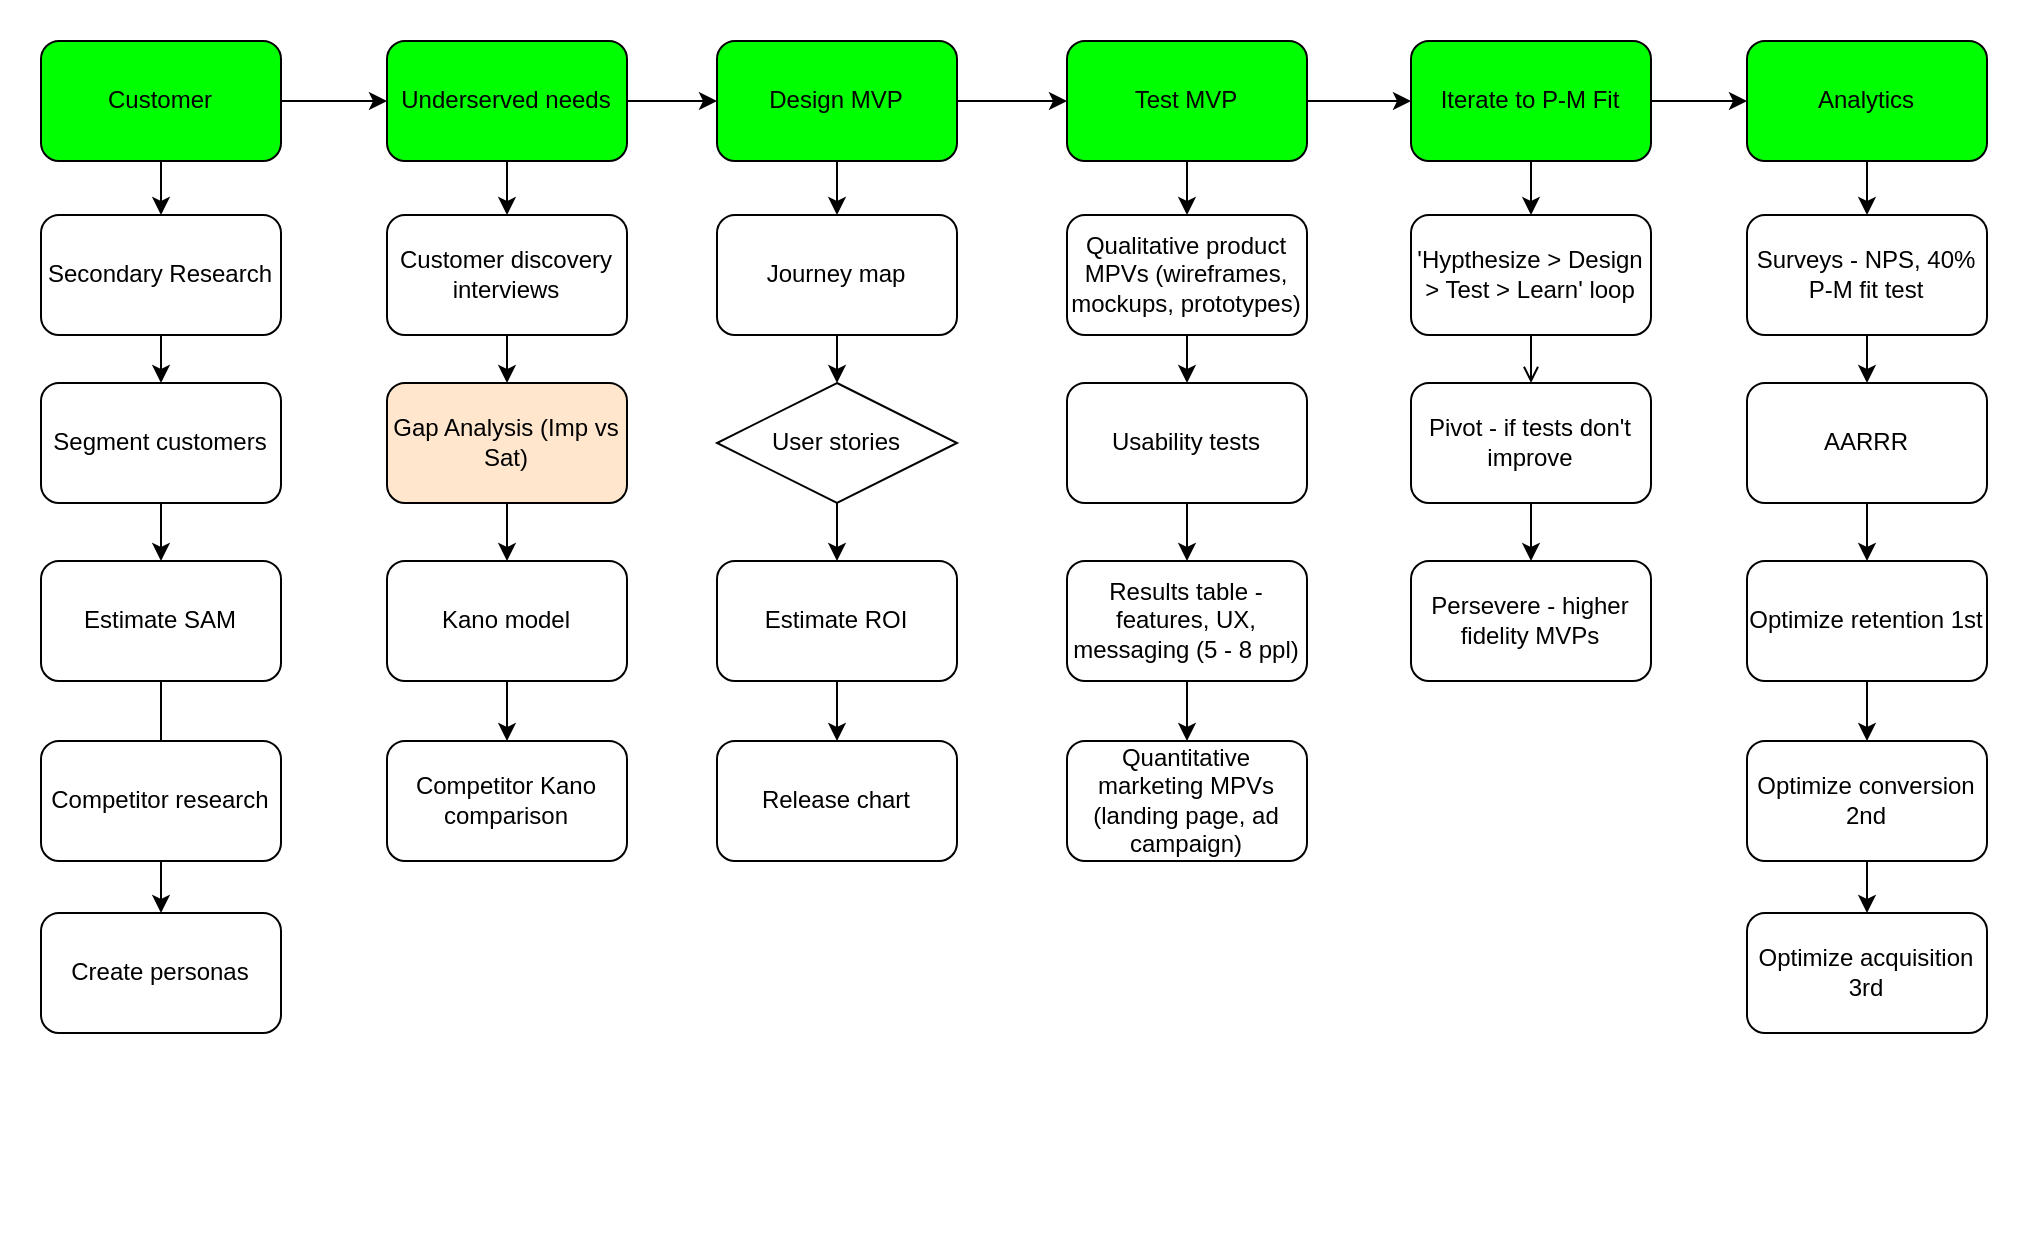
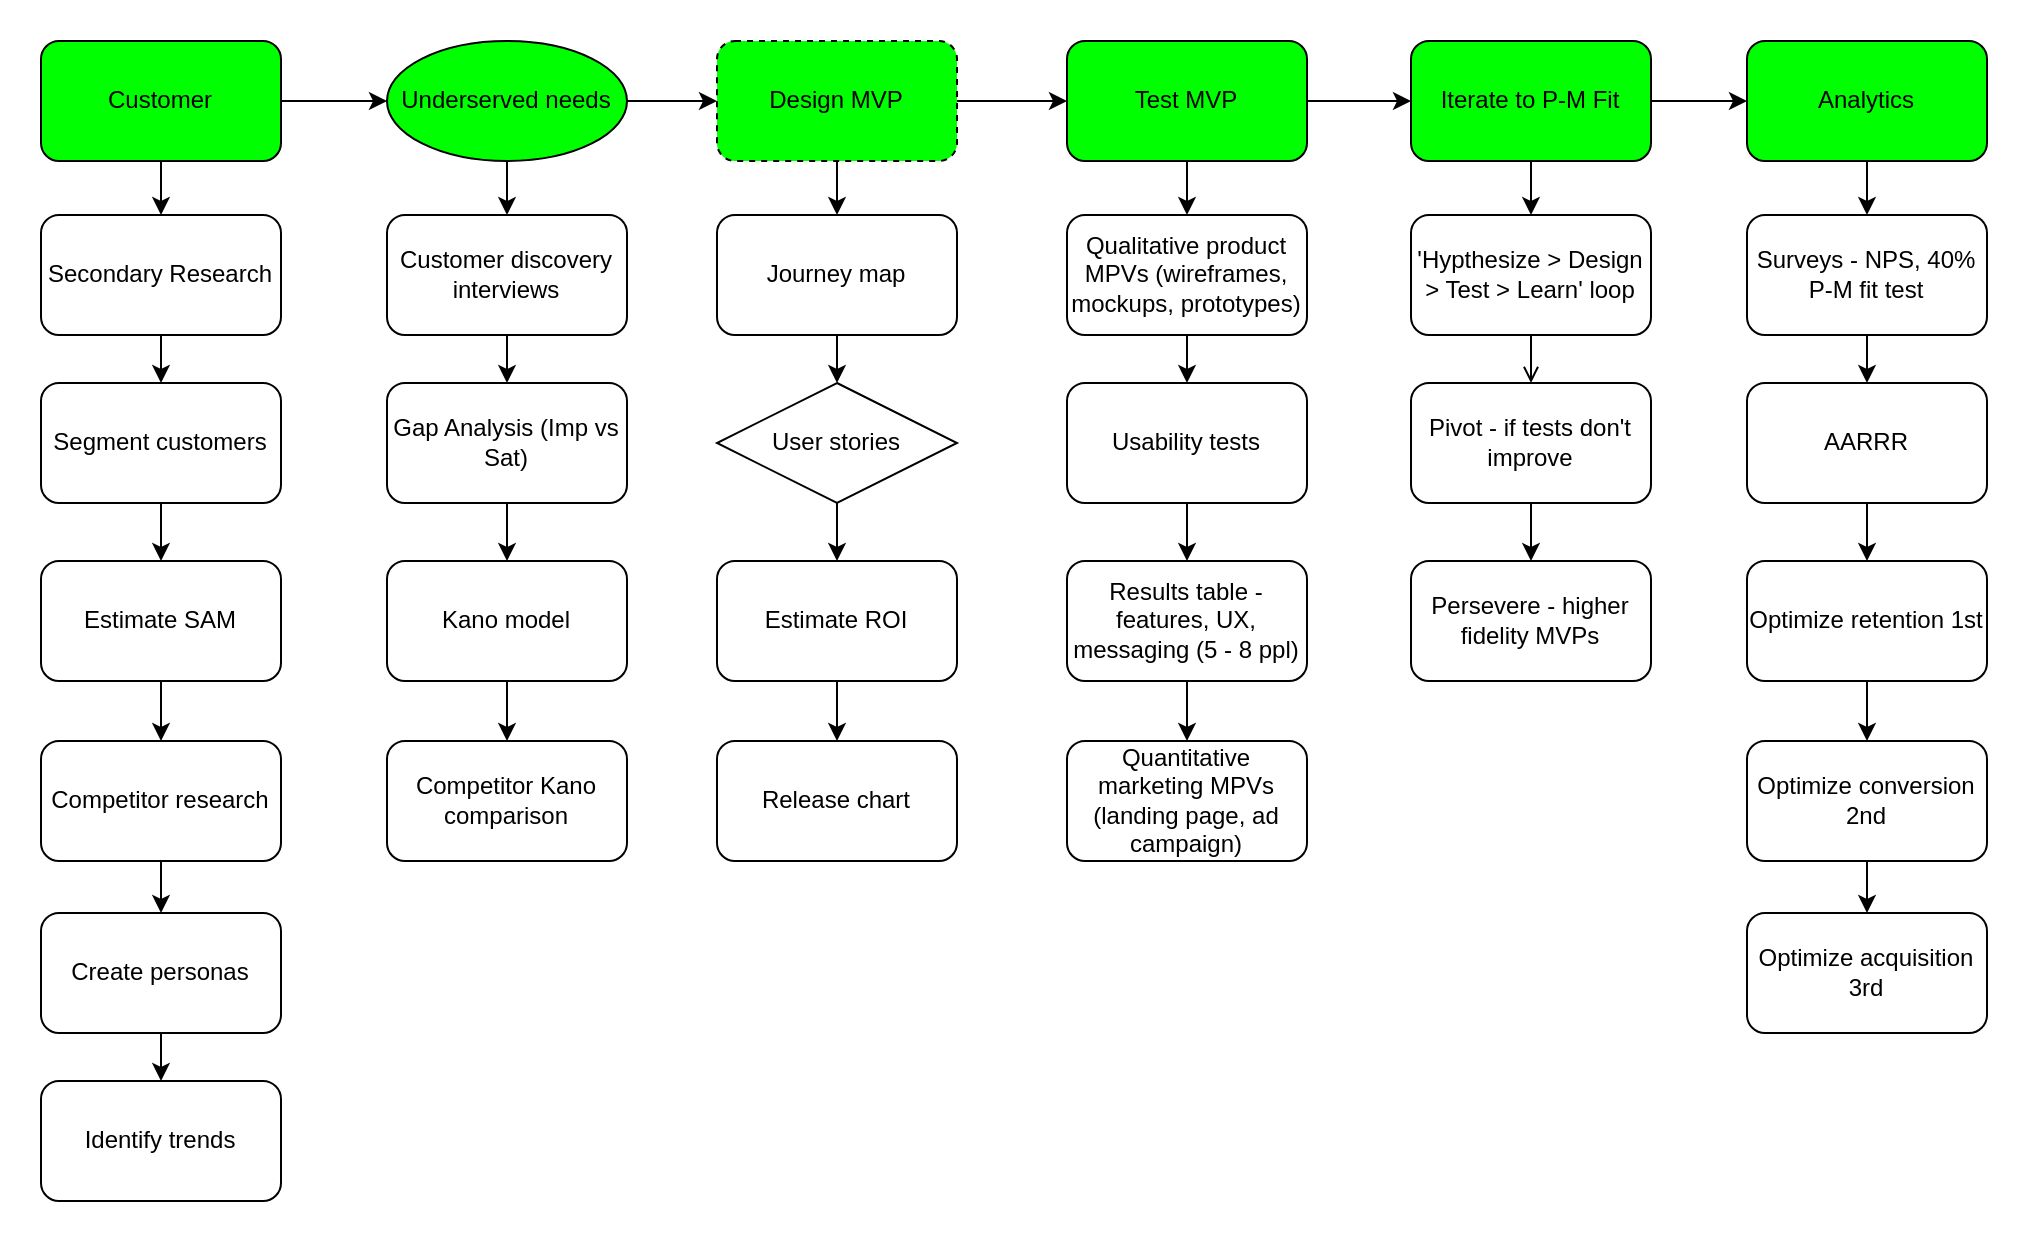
  <mxCell id="0" />
  <mxCell id="1" parent="0" />
  <mxCell id="2" value="" style="edgeStyle=orthogonalEdgeStyle;rounded=0;orthogonalLoop=1;jettySize=auto;html=1;" parent="1" source="4" target="18" edge="1"><mxGeometry relative="1" as="geometry" /></mxCell>
  <mxCell id="3" value="" style="edgeStyle=orthogonalEdgeStyle;rounded=0;orthogonalLoop=1;jettySize=auto;html=1;" parent="1" source="4" target="6" edge="1"><mxGeometry relative="1" as="geometry" /></mxCell>
  <mxCell id="4" value="Customer" style="rounded=1;whiteSpace=wrap;html=1;fillColor=#00FF00;" parent="1" vertex="1"><mxGeometry x="20" y="20" width="120" height="60" as="geometry" /></mxCell>
  <mxCell id="5" value="" style="edgeStyle=orthogonalEdgeStyle;rounded=0;orthogonalLoop=1;jettySize=auto;html=1;" parent="1" source="6" target="8" edge="1"><mxGeometry relative="1" as="geometry" /></mxCell>
  <mxCell id="6" value="Secondary Research" style="rounded=1;whiteSpace=wrap;html=1;" parent="1" vertex="1"><mxGeometry x="20" y="107" width="120" height="60" as="geometry" /></mxCell>
  <mxCell id="7" value="" style="edgeStyle=orthogonalEdgeStyle;rounded=0;orthogonalLoop=1;jettySize=auto;html=1;" parent="1" source="8" target="10" edge="1"><mxGeometry relative="1" as="geometry" /></mxCell>
  <mxCell id="8" value="Segment customers" style="rounded=1;whiteSpace=wrap;html=1;" parent="1" vertex="1"><mxGeometry x="20" y="191" width="120" height="60" as="geometry" /></mxCell>
- <mxCell id="9" value="" style="edgeStyle=orthogonalEdgeStyle;rounded=0;orthogonalLoop=1;jettySize=auto;html=1;endArrow=none;" parent="1" source="10" target="12" edge="1"><mxGeometry relative="1" as="geometry" /></mxCell>
+ <mxCell id="9" value="" style="edgeStyle=orthogonalEdgeStyle;rounded=0;orthogonalLoop=1;jettySize=auto;html=1;" parent="1" source="10" target="12" edge="1"><mxGeometry relative="1" as="geometry" /></mxCell>
  <mxCell id="10" value="Estimate SAM" style="rounded=1;whiteSpace=wrap;html=1;" parent="1" vertex="1"><mxGeometry x="20" y="280" width="120" height="60" as="geometry" /></mxCell>
  <mxCell id="11" value="" style="edgeStyle=orthogonalEdgeStyle;rounded=0;orthogonalLoop=1;jettySize=auto;html=1;" parent="1" source="12" target="14" edge="1"><mxGeometry relative="1" as="geometry" /></mxCell>
  <mxCell id="12" value="Competitor research" style="rounded=1;whiteSpace=wrap;html=1;" parent="1" vertex="1"><mxGeometry x="20" y="370" width="120" height="60" as="geometry" /></mxCell>
+ <mxCell id="13" value="" style="edgeStyle=orthogonalEdgeStyle;rounded=0;orthogonalLoop=1;jettySize=auto;html=1;" parent="1" source="14" target="15" edge="1"><mxGeometry relative="1" as="geometry" /></mxCell>
  <mxCell id="14" value="Create personas" style="rounded=1;whiteSpace=wrap;html=1;" parent="1" vertex="1"><mxGeometry x="20" y="456" width="120" height="60" as="geometry" /></mxCell>
+ <mxCell id="15" value="Identify trends" style="rounded=1;whiteSpace=wrap;html=1;" parent="1" vertex="1"><mxGeometry x="20" y="540" width="120" height="60" as="geometry" /></mxCell>
  <mxCell id="16" value="" style="edgeStyle=orthogonalEdgeStyle;rounded=0;orthogonalLoop=1;jettySize=auto;html=1;" parent="1" source="18" target="28" edge="1"><mxGeometry relative="1" as="geometry" /></mxCell>
  <mxCell id="17" value="" style="edgeStyle=orthogonalEdgeStyle;rounded=0;orthogonalLoop=1;jettySize=auto;html=1;" parent="1" source="18" target="20" edge="1"><mxGeometry relative="1" as="geometry" /></mxCell>
- <mxCell id="18" value="Underserved needs" style="rounded=1;whiteSpace=wrap;html=1;fillColor=#00FF00;" parent="1" vertex="1"><mxGeometry x="193" y="20" width="120" height="60" as="geometry" /></mxCell>
+ <mxCell id="18" value="Underserved needs" style="ellipse;whiteSpace=wrap;html=1;fillColor=#00FF00;" parent="1" vertex="1"><mxGeometry x="193" y="20" width="120" height="60" as="geometry" /></mxCell>
  <mxCell id="19" value="" style="edgeStyle=orthogonalEdgeStyle;rounded=0;orthogonalLoop=1;jettySize=auto;html=1;" parent="1" source="20" target="22" edge="1"><mxGeometry relative="1" as="geometry" /></mxCell>
  <mxCell id="20" value="Customer discovery interviews" style="rounded=1;whiteSpace=wrap;html=1;fillColor=#FFFFFF;" parent="1" vertex="1"><mxGeometry x="193" y="107" width="120" height="60" as="geometry" /></mxCell>
  <mxCell id="21" value="" style="edgeStyle=orthogonalEdgeStyle;rounded=0;orthogonalLoop=1;jettySize=auto;html=1;" parent="1" source="22" target="24" edge="1"><mxGeometry relative="1" as="geometry" /></mxCell>
- <mxCell id="22" value="Gap Analysis (Imp vs Sat)" style="rounded=1;whiteSpace=wrap;html=1;fillColor=#ffe6cc;" parent="1" vertex="1"><mxGeometry x="193" y="191" width="120" height="60" as="geometry" /></mxCell>
+ <mxCell id="22" value="Gap Analysis (Imp vs Sat)" style="rounded=1;whiteSpace=wrap;html=1;fillColor=#FFFFFF;" parent="1" vertex="1"><mxGeometry x="193" y="191" width="120" height="60" as="geometry" /></mxCell>
  <mxCell id="23" value="" style="edgeStyle=orthogonalEdgeStyle;rounded=0;orthogonalLoop=1;jettySize=auto;html=1;" parent="1" source="24" target="25" edge="1"><mxGeometry relative="1" as="geometry" /></mxCell>
  <mxCell id="24" value="Kano model" style="rounded=1;whiteSpace=wrap;html=1;fillColor=#FFFFFF;" parent="1" vertex="1"><mxGeometry x="193" y="280" width="120" height="60" as="geometry" /></mxCell>
  <mxCell id="25" value="Competitor Kano comparison" style="rounded=1;whiteSpace=wrap;html=1;fillColor=#FFFFFF;" parent="1" vertex="1"><mxGeometry x="193" y="370" width="120" height="60" as="geometry" /></mxCell>
  <mxCell id="26" value="" style="edgeStyle=orthogonalEdgeStyle;rounded=0;orthogonalLoop=1;jettySize=auto;html=1;" parent="1" source="28" target="38" edge="1"><mxGeometry relative="1" as="geometry" /></mxCell>
  <mxCell id="27" value="" style="edgeStyle=orthogonalEdgeStyle;rounded=0;orthogonalLoop=1;jettySize=auto;html=1;" parent="1" source="28" target="30" edge="1"><mxGeometry relative="1" as="geometry" /></mxCell>
- <mxCell id="28" value="Design MVP" style="rounded=1;whiteSpace=wrap;html=1;fillColor=#00FF00;" parent="1" vertex="1"><mxGeometry x="358" y="20" width="120" height="60" as="geometry" /></mxCell>
+ <mxCell id="28" value="Design MVP" style="rounded=1;whiteSpace=wrap;html=1;fillColor=#00FF00;dashed=1;" parent="1" vertex="1"><mxGeometry x="358" y="20" width="120" height="60" as="geometry" /></mxCell>
  <mxCell id="29" value="" style="edgeStyle=orthogonalEdgeStyle;rounded=0;orthogonalLoop=1;jettySize=auto;html=1;" parent="1" source="30" target="32" edge="1"><mxGeometry relative="1" as="geometry" /></mxCell>
  <mxCell id="30" value="Journey map" style="rounded=1;whiteSpace=wrap;html=1;fillColor=#FFFFFF;" parent="1" vertex="1"><mxGeometry x="358" y="107" width="120" height="60" as="geometry" /></mxCell>
  <mxCell id="31" value="" style="edgeStyle=orthogonalEdgeStyle;rounded=0;orthogonalLoop=1;jettySize=auto;html=1;" parent="1" source="32" target="34" edge="1"><mxGeometry relative="1" as="geometry" /></mxCell>
  <mxCell id="32" value="User stories" style="rhombus;whiteSpace=wrap;html=1;fillColor=#FFFFFF;" parent="1" vertex="1"><mxGeometry x="358" y="191" width="120" height="60" as="geometry" /></mxCell>
  <mxCell id="33" value="" style="edgeStyle=orthogonalEdgeStyle;rounded=0;orthogonalLoop=1;jettySize=auto;html=1;" parent="1" source="34" target="35" edge="1"><mxGeometry relative="1" as="geometry" /></mxCell>
  <mxCell id="34" value="Estimate ROI" style="rounded=1;whiteSpace=wrap;html=1;fillColor=#FFFFFF;" parent="1" vertex="1"><mxGeometry x="358" y="280" width="120" height="60" as="geometry" /></mxCell>
  <mxCell id="35" value="Release chart" style="rounded=1;whiteSpace=wrap;html=1;fillColor=#FFFFFF;" parent="1" vertex="1"><mxGeometry x="358" y="370" width="120" height="60" as="geometry" /></mxCell>
  <mxCell id="36" value="" style="edgeStyle=orthogonalEdgeStyle;rounded=0;orthogonalLoop=1;jettySize=auto;html=1;" parent="1" source="38" target="48" edge="1"><mxGeometry relative="1" as="geometry" /></mxCell>
  <mxCell id="37" value="" style="edgeStyle=orthogonalEdgeStyle;rounded=0;orthogonalLoop=1;jettySize=auto;html=1;" parent="1" source="38" target="40" edge="1"><mxGeometry relative="1" as="geometry" /></mxCell>
  <mxCell id="38" value="Test MVP" style="rounded=1;whiteSpace=wrap;html=1;fillColor=#00FF00;" parent="1" vertex="1"><mxGeometry x="533" y="20" width="120" height="60" as="geometry" /></mxCell>
  <mxCell id="39" value="" style="edgeStyle=orthogonalEdgeStyle;rounded=0;orthogonalLoop=1;jettySize=auto;html=1;" parent="1" source="40" target="42" edge="1"><mxGeometry relative="1" as="geometry" /></mxCell>
  <mxCell id="40" value="Qualitative product MPVs (wireframes, mockups, prototypes)" style="rounded=1;whiteSpace=wrap;html=1;fillColor=#FFFFFF;" parent="1" vertex="1"><mxGeometry x="533" y="107" width="120" height="60" as="geometry" /></mxCell>
  <mxCell id="41" value="" style="edgeStyle=orthogonalEdgeStyle;rounded=0;orthogonalLoop=1;jettySize=auto;html=1;" parent="1" source="42" target="44" edge="1"><mxGeometry relative="1" as="geometry" /></mxCell>
  <mxCell id="42" value="Usability tests" style="rounded=1;whiteSpace=wrap;html=1;fillColor=#FFFFFF;" parent="1" vertex="1"><mxGeometry x="533" y="191" width="120" height="60" as="geometry" /></mxCell>
  <mxCell id="43" value="" style="edgeStyle=orthogonalEdgeStyle;rounded=0;orthogonalLoop=1;jettySize=auto;html=1;" parent="1" source="44" target="45" edge="1"><mxGeometry relative="1" as="geometry" /></mxCell>
  <mxCell id="44" value="Results table - features, UX, messaging (5 - 8 ppl)" style="rounded=1;whiteSpace=wrap;html=1;fillColor=#FFFFFF;" parent="1" vertex="1"><mxGeometry x="533" y="280" width="120" height="60" as="geometry" /></mxCell>
  <mxCell id="45" value="Quantitative marketing MPVs (landing page, ad campaign)" style="rounded=1;whiteSpace=wrap;html=1;fillColor=#FFFFFF;" parent="1" vertex="1"><mxGeometry x="533" y="370" width="120" height="60" as="geometry" /></mxCell>
  <mxCell id="46" value="" style="edgeStyle=orthogonalEdgeStyle;rounded=0;orthogonalLoop=1;jettySize=auto;html=1;" parent="1" source="48" target="55" edge="1"><mxGeometry relative="1" as="geometry" /></mxCell>
  <mxCell id="47" value="" style="edgeStyle=orthogonalEdgeStyle;rounded=0;orthogonalLoop=1;jettySize=auto;html=1;" parent="1" source="48" target="50" edge="1"><mxGeometry relative="1" as="geometry" /></mxCell>
  <mxCell id="48" value="Iterate to P-M Fit" style="rounded=1;whiteSpace=wrap;html=1;fillColor=#00FF00;" parent="1" vertex="1"><mxGeometry x="705" y="20" width="120" height="60" as="geometry" /></mxCell>
  <mxCell id="49" value="" style="edgeStyle=orthogonalEdgeStyle;rounded=0;orthogonalLoop=1;jettySize=auto;html=1;endArrow=open;" parent="1" source="50" target="52" edge="1"><mxGeometry relative="1" as="geometry" /></mxCell>
  <mxCell id="50" value="'Hypthesize &amp;gt; Design &amp;gt; Test &amp;gt; Learn' loop" style="rounded=1;whiteSpace=wrap;html=1;fillColor=#FFFFFF;" parent="1" vertex="1"><mxGeometry x="705" y="107" width="120" height="60" as="geometry" /></mxCell>
  <mxCell id="51" value="" style="edgeStyle=orthogonalEdgeStyle;rounded=0;orthogonalLoop=1;jettySize=auto;html=1;" parent="1" source="52" target="53" edge="1"><mxGeometry relative="1" as="geometry" /></mxCell>
  <mxCell id="52" value="Pivot - if tests don't improve" style="rounded=1;whiteSpace=wrap;html=1;fillColor=#FFFFFF;" parent="1" vertex="1"><mxGeometry x="705" y="191" width="120" height="60" as="geometry" /></mxCell>
  <mxCell id="53" value="Persevere - higher fidelity MVPs" style="rounded=1;whiteSpace=wrap;html=1;fillColor=#FFFFFF;" parent="1" vertex="1"><mxGeometry x="705" y="280" width="120" height="60" as="geometry" /></mxCell>
  <mxCell id="54" value="" style="edgeStyle=orthogonalEdgeStyle;rounded=0;orthogonalLoop=1;jettySize=auto;html=1;" parent="1" source="55" target="57" edge="1"><mxGeometry relative="1" as="geometry" /></mxCell>
  <mxCell id="55" value="Analytics" style="rounded=1;whiteSpace=wrap;html=1;fillColor=#00FF00;" parent="1" vertex="1"><mxGeometry x="873" y="20" width="120" height="60" as="geometry" /></mxCell>
  <mxCell id="56" value="" style="edgeStyle=orthogonalEdgeStyle;rounded=0;orthogonalLoop=1;jettySize=auto;html=1;" parent="1" source="57" target="59" edge="1"><mxGeometry relative="1" as="geometry" /></mxCell>
  <mxCell id="57" value="Surveys - NPS, 40% P-M fit test" style="rounded=1;whiteSpace=wrap;html=1;fillColor=#FFFFFF;" parent="1" vertex="1"><mxGeometry x="873" y="107" width="120" height="60" as="geometry" /></mxCell>
  <mxCell id="58" value="" style="edgeStyle=orthogonalEdgeStyle;rounded=0;orthogonalLoop=1;jettySize=auto;html=1;" parent="1" source="59" target="61" edge="1"><mxGeometry relative="1" as="geometry" /></mxCell>
  <mxCell id="59" value="AARRR" style="rounded=1;whiteSpace=wrap;html=1;fillColor=#FFFFFF;" parent="1" vertex="1"><mxGeometry x="873" y="191" width="120" height="60" as="geometry" /></mxCell>
  <mxCell id="60" value="" style="edgeStyle=orthogonalEdgeStyle;rounded=0;orthogonalLoop=1;jettySize=auto;html=1;" parent="1" source="61" target="63" edge="1"><mxGeometry relative="1" as="geometry" /></mxCell>
  <mxCell id="61" value="Optimize retention 1st" style="rounded=1;whiteSpace=wrap;html=1;fillColor=#FFFFFF;" parent="1" vertex="1"><mxGeometry x="873" y="280" width="120" height="60" as="geometry" /></mxCell>
  <mxCell id="62" value="" style="edgeStyle=orthogonalEdgeStyle;rounded=0;orthogonalLoop=1;jettySize=auto;html=1;" parent="1" source="63" target="64" edge="1"><mxGeometry relative="1" as="geometry" /></mxCell>
  <mxCell id="63" value="Optimize conversion 2nd" style="rounded=1;whiteSpace=wrap;html=1;fillColor=#FFFFFF;" parent="1" vertex="1"><mxGeometry x="873" y="370" width="120" height="60" as="geometry" /></mxCell>
  <mxCell id="64" value="Optimize acquisition 3rd" style="rounded=1;whiteSpace=wrap;html=1;fillColor=#FFFFFF;" parent="1" vertex="1"><mxGeometry x="873" y="456" width="120" height="60" as="geometry" /></mxCell>
